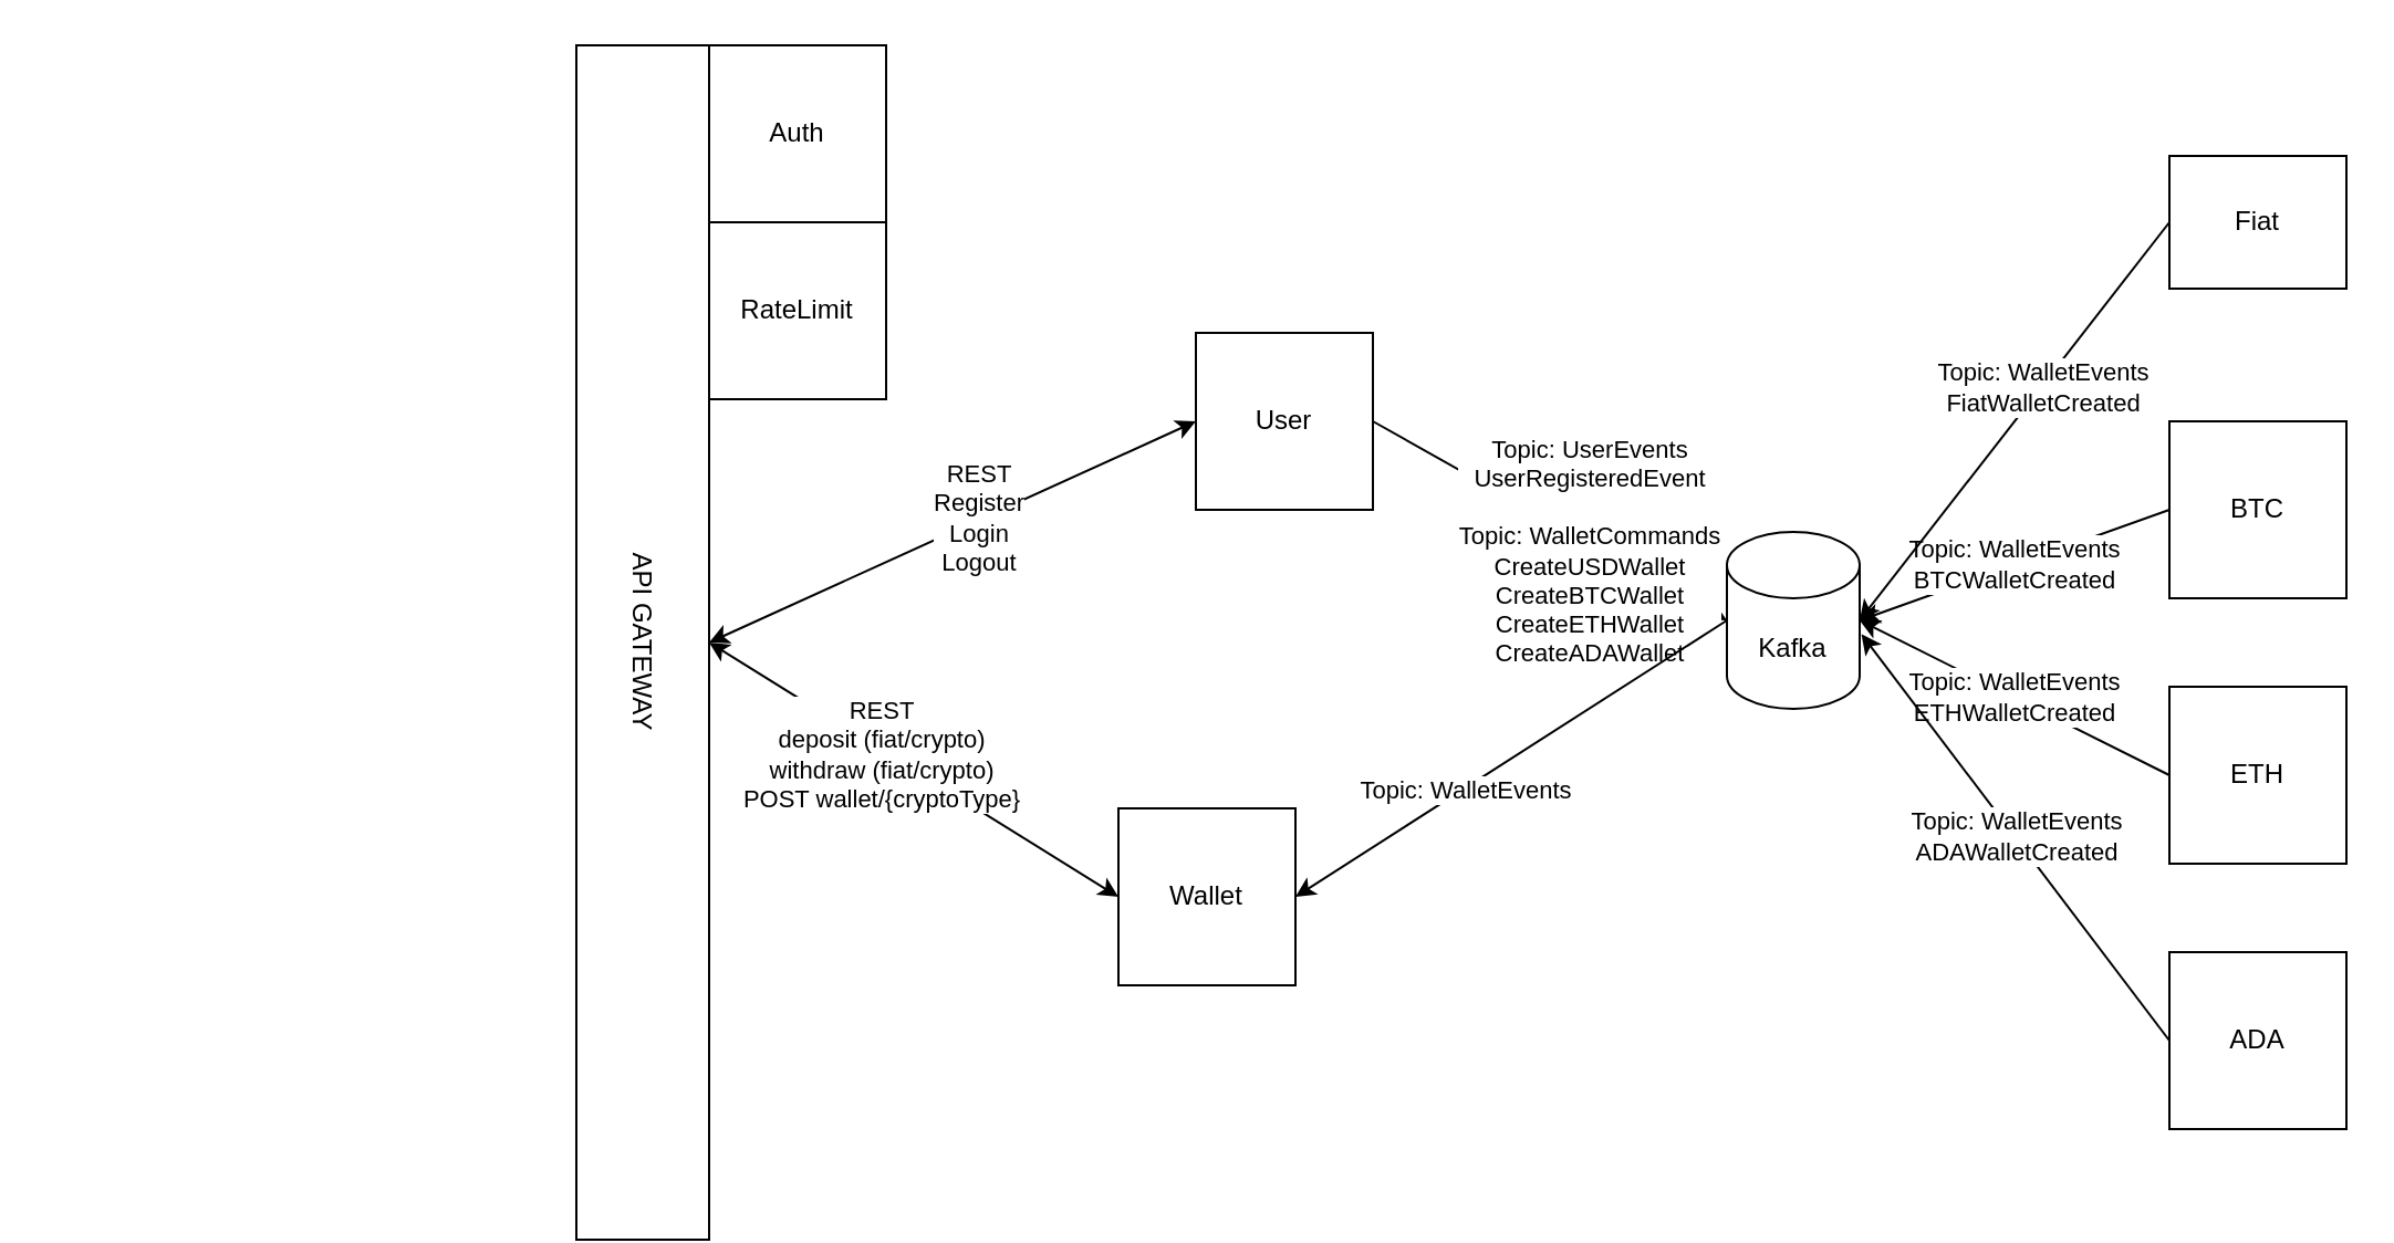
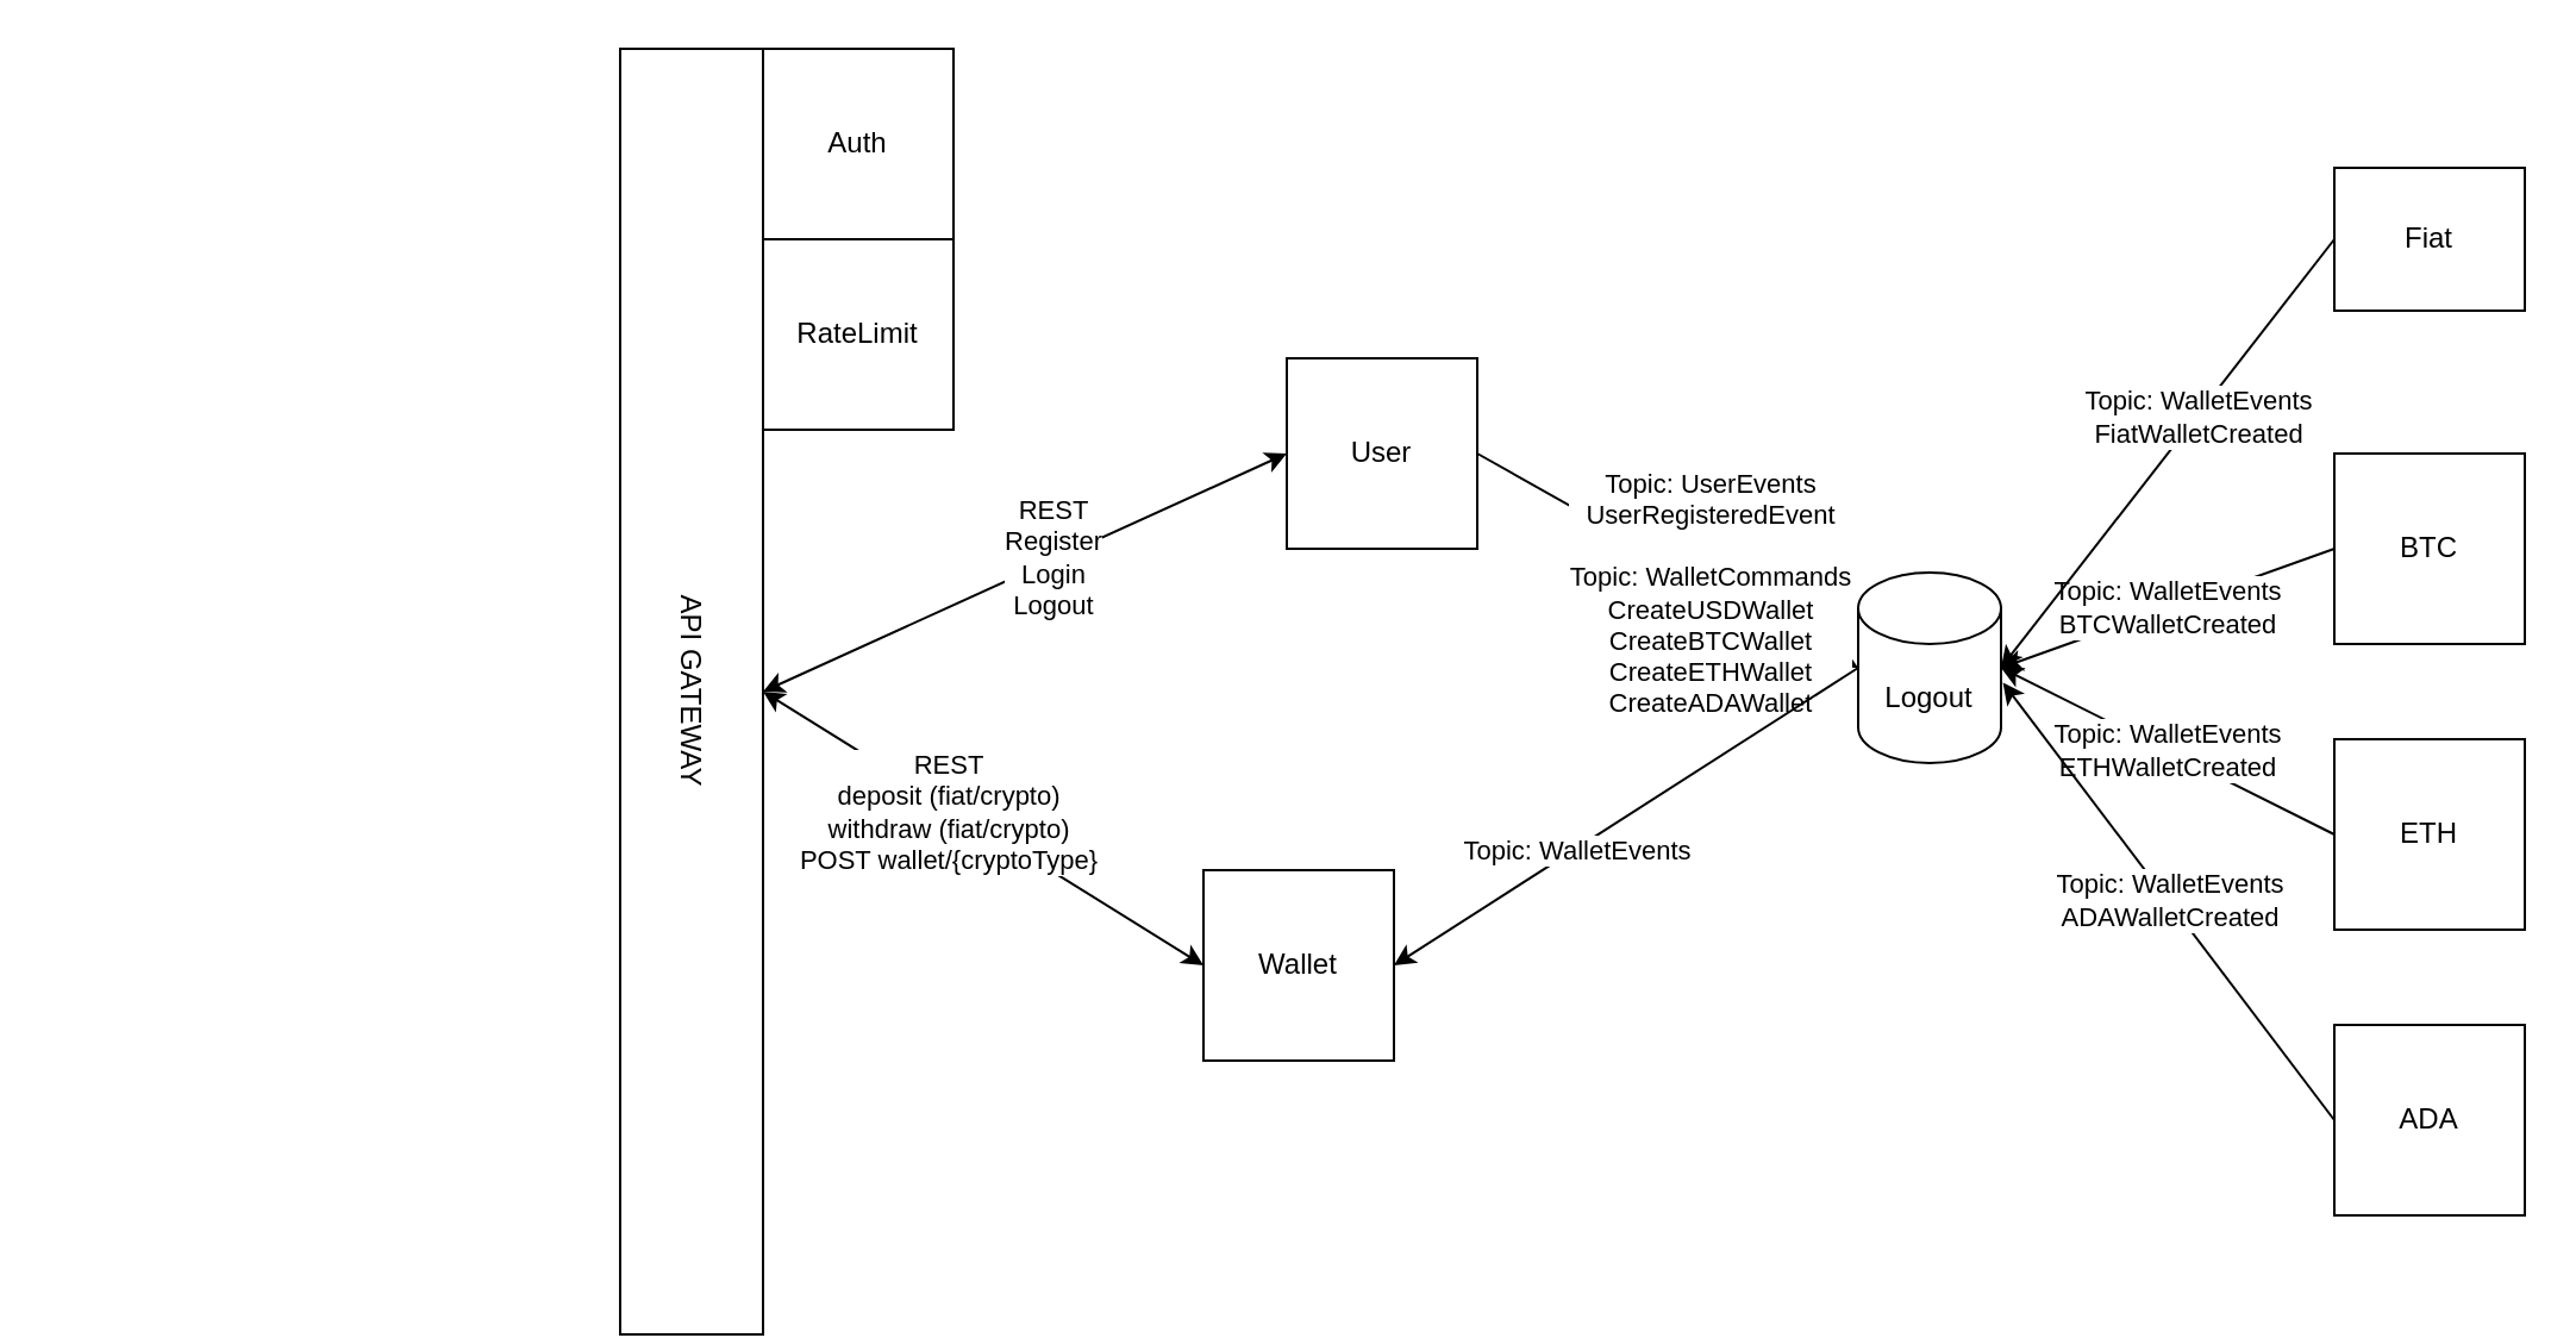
  <mxCell id="0" />
  <mxCell id="1" parent="0" />
  <mxCell id="2" value="API GATEWAY" style="rounded=0;whiteSpace=wrap;html=1;rotation=90;" vertex="1" parent="1"><mxGeometry x="20" y="260" width="540" height="60" as="geometry" /></mxCell>
  <mxCell id="3" value="User" style="whiteSpace=wrap;html=1;aspect=fixed;" vertex="1" parent="1"><mxGeometry x="540" y="150" width="80" height="80" as="geometry" /></mxCell>
  <mxCell id="4" value="Wallet" style="whiteSpace=wrap;html=1;aspect=fixed;" vertex="1" parent="1"><mxGeometry x="505" y="365" width="80" height="80" as="geometry" /></mxCell>
  <mxCell id="5" value="Auth" style="whiteSpace=wrap;html=1;aspect=fixed;" vertex="1" parent="1"><mxGeometry x="320" y="20" width="80" height="80" as="geometry" /></mxCell>
  <mxCell id="6" value="RateLimit" style="whiteSpace=wrap;html=1;aspect=fixed;" vertex="1" parent="1"><mxGeometry x="320" y="100" width="80" height="80" as="geometry" /></mxCell>
  <mxCell id="7" value="Fiat" style="whiteSpace=wrap;html=1;aspect=fixed;" vertex="1" parent="1"><mxGeometry x="980" y="70" width="80" height="60" as="geometry" /></mxCell>
  <mxCell id="8" value="BTC" style="whiteSpace=wrap;html=1;aspect=fixed;" vertex="1" parent="1"><mxGeometry x="980" y="190" width="80" height="80" as="geometry" /></mxCell>
  <mxCell id="9" value="ETH" style="whiteSpace=wrap;html=1;aspect=fixed;" vertex="1" parent="1"><mxGeometry x="980" y="310" width="80" height="80" as="geometry" /></mxCell>
  <mxCell id="10" value="ADA" style="whiteSpace=wrap;html=1;aspect=fixed;" vertex="1" parent="1"><mxGeometry x="980" y="430" width="80" height="80" as="geometry" /></mxCell>
  <mxCell id="11" value="" style="endArrow=classic;startArrow=classic;html=1;rounded=0;exitX=0.5;exitY=0;exitDx=0;exitDy=0;entryX=0;entryY=0.5;entryDx=0;entryDy=0;" edge="1" parent="1" source="2" target="3"><mxGeometry width="50" height="50" relative="1" as="geometry"><mxPoint x="400" y="270" as="sourcePoint" /><mxPoint x="450" y="220" as="targetPoint" /></mxGeometry></mxCell>
  <mxCell id="12" value="REST&lt;br&gt;Register&lt;br&gt;Login&lt;br&gt;Logout" style="edgeLabel;html=1;align=center;verticalAlign=middle;resizable=0;points=[];" vertex="1" connectable="0" parent="11"><mxGeometry x="0.107" y="1" relative="1" as="geometry"><mxPoint as="offset" /></mxGeometry></mxCell>
- <mxCell id="13" value="Kafka" style="shape=cylinder3;whiteSpace=wrap;html=1;boundedLbl=1;backgroundOutline=1;size=15;" vertex="1" parent="1"><mxGeometry x="780" y="240" width="60" height="80" as="geometry" /></mxCell>
+ <mxCell id="13" value="Logout" style="shape=cylinder3;whiteSpace=wrap;html=1;boundedLbl=1;backgroundOutline=1;size=15;" vertex="1" parent="1"><mxGeometry x="780" y="240" width="60" height="80" as="geometry" /></mxCell>
  <mxCell id="14" value="" style="endArrow=classic;html=1;rounded=0;exitX=1;exitY=0.5;exitDx=0;exitDy=0;entryX=0;entryY=0.5;entryDx=0;entryDy=0;entryPerimeter=0;" edge="1" parent="1" source="3" target="13"><mxGeometry width="50" height="50" relative="1" as="geometry"><mxPoint x="650" y="320" as="sourcePoint" /><mxPoint x="700" y="270" as="targetPoint" /></mxGeometry></mxCell>
  <mxCell id="15" value="Topic: UserEvents&lt;br&gt;UserRegisteredEvent&lt;br&gt;&lt;br&gt;Topic: WalletCommands&lt;br&gt;CreateUSDWallet&lt;br&gt;CreateBTCWallet&lt;br&gt;CreateETHWallet&lt;br&gt;CreateADAWallet" style="edgeLabel;html=1;align=center;verticalAlign=middle;resizable=0;points=[];" vertex="1" connectable="0" parent="14"><mxGeometry x="0.234" y="-3" relative="1" as="geometry"><mxPoint as="offset" /></mxGeometry></mxCell>
  <mxCell id="16" value="" style="endArrow=classic;startArrow=classic;html=1;rounded=0;exitX=0.5;exitY=0;exitDx=0;exitDy=0;entryX=0;entryY=0.5;entryDx=0;entryDy=0;" edge="1" parent="1" source="2" target="4"><mxGeometry width="50" height="50" relative="1" as="geometry"><mxPoint x="650" y="320" as="sourcePoint" /><mxPoint x="700" y="270" as="targetPoint" /></mxGeometry></mxCell>
  <mxCell id="17" value="REST&lt;br&gt;deposit (fiat/crypto)&lt;br&gt;withdraw (fiat/crypto)&lt;br&gt;POST wallet/{cryptoType}" style="edgeLabel;html=1;align=center;verticalAlign=middle;resizable=0;points=[];" vertex="1" connectable="0" parent="16"><mxGeometry x="-0.143" y="-2" relative="1" as="geometry"><mxPoint as="offset" /></mxGeometry></mxCell>
  <mxCell id="18" value="Topic: WalletEvents&lt;br&gt;BTCWalletCreated" style="endArrow=classic;html=1;rounded=0;exitX=0;exitY=0.5;exitDx=0;exitDy=0;entryX=1;entryY=0.5;entryDx=0;entryDy=0;entryPerimeter=0;" edge="1" parent="1" source="8" target="13"><mxGeometry width="50" height="50" relative="1" as="geometry"><mxPoint x="650" y="260" as="sourcePoint" /><mxPoint x="700" y="210" as="targetPoint" /></mxGeometry></mxCell>
  <mxCell id="19" value="Topic: WalletEvents&lt;br&gt;ETHWalletCreated" style="endArrow=classic;html=1;rounded=0;exitX=0;exitY=0.5;exitDx=0;exitDy=0;entryX=1;entryY=0.5;entryDx=0;entryDy=0;entryPerimeter=0;" edge="1" parent="1" source="9" target="13"><mxGeometry width="50" height="50" relative="1" as="geometry"><mxPoint x="950" y="340" as="sourcePoint" /><mxPoint x="810" y="390" as="targetPoint" /></mxGeometry></mxCell>
  <mxCell id="20" value="Topic: WalletEvents&lt;br&gt;ADAWalletCreated" style="endArrow=classic;html=1;rounded=0;exitX=0;exitY=0.5;exitDx=0;exitDy=0;entryX=1.013;entryY=0.578;entryDx=0;entryDy=0;entryPerimeter=0;" edge="1" parent="1" target="13"><mxGeometry width="50" height="50" relative="1" as="geometry"><mxPoint x="980" y="470" as="sourcePoint" /><mxPoint x="840" y="520" as="targetPoint" /></mxGeometry></mxCell>
  <mxCell id="21" value="" style="endArrow=classic;html=1;rounded=0;exitX=0;exitY=0.5;exitDx=0;exitDy=0;entryX=1;entryY=0.5;entryDx=0;entryDy=0;entryPerimeter=0;" edge="1" parent="1" source="7" target="13"><mxGeometry width="50" height="50" relative="1" as="geometry"><mxPoint x="650" y="250" as="sourcePoint" /><mxPoint x="700" y="200" as="targetPoint" /></mxGeometry></mxCell>
  <mxCell id="22" value="Topic: WalletEvents&lt;br&gt;FiatWalletCreated" style="edgeLabel;html=1;align=center;verticalAlign=middle;resizable=0;points=[];" vertex="1" connectable="0" parent="21"><mxGeometry x="-0.178" relative="1" as="geometry"><mxPoint as="offset" /></mxGeometry></mxCell>
  <mxCell id="23" value="" style="endArrow=classic;html=1;rounded=0;exitX=0;exitY=0.5;exitDx=0;exitDy=0;exitPerimeter=0;entryX=1;entryY=0.5;entryDx=0;entryDy=0;" edge="1" parent="1" source="13" target="4"><mxGeometry width="50" height="50" relative="1" as="geometry"><mxPoint x="650" y="240" as="sourcePoint" /><mxPoint x="700" y="190" as="targetPoint" /></mxGeometry></mxCell>
  <mxCell id="24" value="Topic: WalletEvents" style="edgeLabel;html=1;align=center;verticalAlign=middle;resizable=0;points=[];" vertex="1" connectable="0" parent="23"><mxGeometry x="0.22" y="1" relative="1" as="geometry"><mxPoint as="offset" /></mxGeometry></mxCell>
